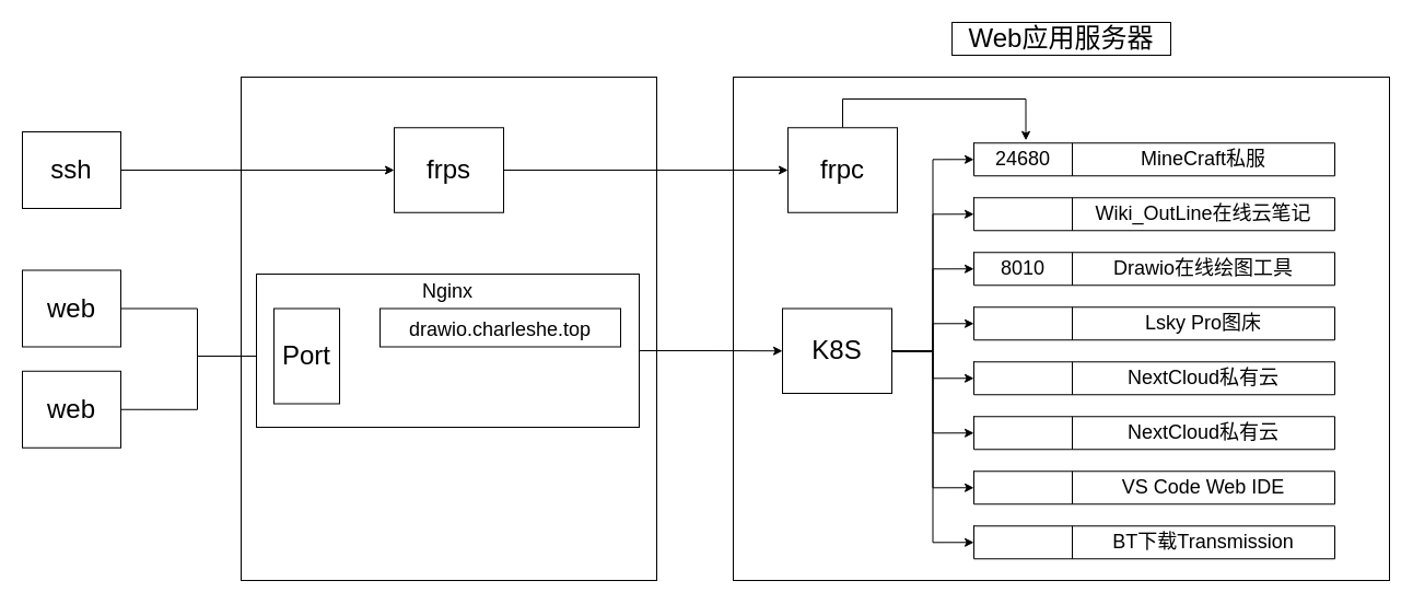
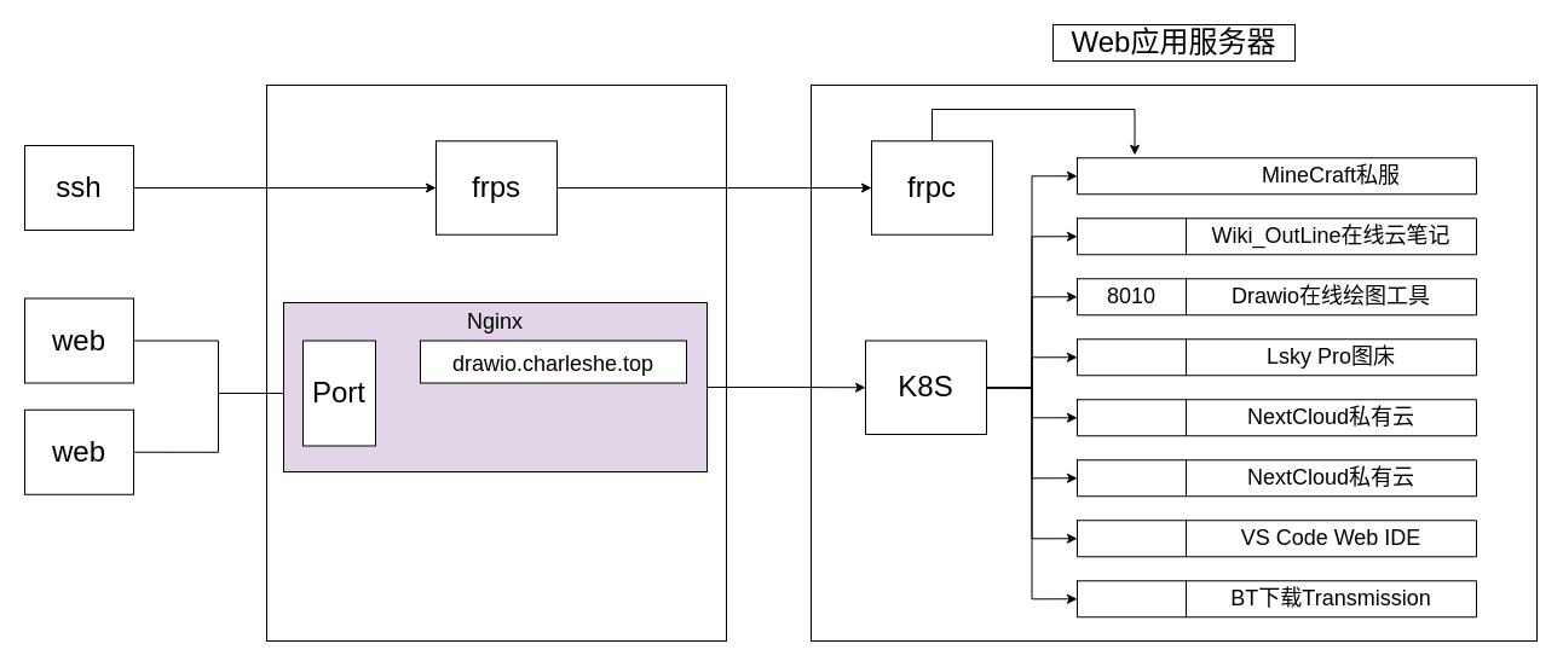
  <mxCell id="0" />
  <mxCell id="1" parent="0" />
  <mxCell id="2" value="" style="rounded=0;whiteSpace=wrap;html=1;fontSize=24;" vertex="1" parent="1"><mxGeometry x="220" y="70" width="380" height="460" as="geometry" /></mxCell>
  <mxCell id="3" value="`" style="rounded=0;whiteSpace=wrap;html=1;" vertex="1" parent="1"><mxGeometry x="670" y="70" width="600" height="460" as="geometry" /></mxCell>
  <mxCell id="4" value="" style="shape=table;startSize=0;container=1;collapsible=0;childLayout=tableLayout;fontSize=18;" parent="1" vertex="1"><mxGeometry x="890" y="180.25" width="330" height="30" as="geometry" /></mxCell>
  <mxCell id="5" value="" style="shape=partialRectangle;collapsible=0;dropTarget=0;pointerEvents=0;fillColor=none;top=0;left=0;bottom=0;right=0;points=[[0,0.5],[1,0.5]];portConstraint=eastwest;fontSize=18;" parent="4" vertex="1"><mxGeometry width="330" height="30" as="geometry" /></mxCell>
  <mxCell id="6" value="" style="shape=partialRectangle;html=1;whiteSpace=wrap;connectable=0;overflow=hidden;fillColor=none;top=0;left=0;bottom=0;right=0;pointerEvents=1;fontSize=18;" parent="5" vertex="1"><mxGeometry width="90" height="30" as="geometry"><mxRectangle width="90" height="30" as="alternateBounds" /></mxGeometry></mxCell>
  <mxCell id="7" value="Wiki_OutLine在线云笔记" style="shape=partialRectangle;html=1;whiteSpace=wrap;connectable=0;overflow=hidden;fillColor=none;top=0;left=0;bottom=0;right=0;pointerEvents=1;fontSize=18;" parent="5" vertex="1"><mxGeometry x="90" width="240" height="30" as="geometry"><mxRectangle width="240" height="30" as="alternateBounds" /></mxGeometry></mxCell>
  <mxCell id="8" value="" style="shape=table;startSize=0;container=1;collapsible=0;childLayout=tableLayout;fontSize=18;" parent="1" vertex="1"><mxGeometry x="890" y="130.25" width="330" height="30" as="geometry" /></mxCell>
  <mxCell id="9" value="" style="shape=partialRectangle;collapsible=0;dropTarget=0;pointerEvents=0;fillColor=none;top=0;left=0;bottom=0;right=0;points=[[0,0.5],[1,0.5]];portConstraint=eastwest;fontSize=18;" parent="8" vertex="1"><mxGeometry width="330" height="30" as="geometry" /></mxCell>
- <mxCell id="10" value="24680" style="shape=partialRectangle;html=1;whiteSpace=wrap;connectable=0;overflow=hidden;fillColor=none;top=0;left=0;bottom=0;right=0;pointerEvents=1;fontSize=18;" parent="9" vertex="1"><mxGeometry width="90" height="30" as="geometry"><mxRectangle width="90" height="30" as="alternateBounds" /></mxGeometry></mxCell>
  <mxCell id="11" value="MineCraft私服" style="shape=partialRectangle;html=1;whiteSpace=wrap;connectable=0;overflow=hidden;fillColor=none;top=0;left=0;bottom=0;right=0;pointerEvents=1;fontSize=18;" parent="9" vertex="1"><mxGeometry x="90" width="240" height="30" as="geometry"><mxRectangle width="240" height="30" as="alternateBounds" /></mxGeometry></mxCell>
  <mxCell id="12" value="" style="shape=table;startSize=0;container=1;collapsible=0;childLayout=tableLayout;fontSize=18;" parent="1" vertex="1"><mxGeometry x="890" y="230.25" width="330" height="30" as="geometry" /></mxCell>
  <mxCell id="13" value="" style="shape=partialRectangle;collapsible=0;dropTarget=0;pointerEvents=0;fillColor=none;top=0;left=0;bottom=0;right=0;points=[[0,0.5],[1,0.5]];portConstraint=eastwest;fontSize=18;" parent="12" vertex="1"><mxGeometry width="330" height="30" as="geometry" /></mxCell>
  <mxCell id="14" value="8010" style="shape=partialRectangle;html=1;whiteSpace=wrap;connectable=0;overflow=hidden;fillColor=none;top=0;left=0;bottom=0;right=0;pointerEvents=1;fontSize=18;" parent="13" vertex="1"><mxGeometry width="90" height="30" as="geometry"><mxRectangle width="90" height="30" as="alternateBounds" /></mxGeometry></mxCell>
  <mxCell id="15" value="Drawio在线绘图工具" style="shape=partialRectangle;html=1;whiteSpace=wrap;connectable=0;overflow=hidden;fillColor=none;top=0;left=0;bottom=0;right=0;pointerEvents=1;fontSize=18;" parent="13" vertex="1"><mxGeometry x="90" width="240" height="30" as="geometry"><mxRectangle width="240" height="30" as="alternateBounds" /></mxGeometry></mxCell>
  <mxCell id="16" value="" style="shape=table;startSize=0;container=1;collapsible=0;childLayout=tableLayout;fontSize=18;" parent="1" vertex="1"><mxGeometry x="890" y="330.25" width="330" height="30" as="geometry" /></mxCell>
  <mxCell id="17" value="" style="shape=partialRectangle;collapsible=0;dropTarget=0;pointerEvents=0;fillColor=none;top=0;left=0;bottom=0;right=0;points=[[0,0.5],[1,0.5]];portConstraint=eastwest;fontSize=18;" parent="16" vertex="1"><mxGeometry width="330" height="30" as="geometry" /></mxCell>
  <mxCell id="18" value="" style="shape=partialRectangle;html=1;whiteSpace=wrap;connectable=0;overflow=hidden;fillColor=none;top=0;left=0;bottom=0;right=0;pointerEvents=1;fontSize=18;" parent="17" vertex="1"><mxGeometry width="90" height="30" as="geometry"><mxRectangle width="90" height="30" as="alternateBounds" /></mxGeometry></mxCell>
  <mxCell id="19" value="NextCloud私有云" style="shape=partialRectangle;html=1;whiteSpace=wrap;connectable=0;overflow=hidden;fillColor=none;top=0;left=0;bottom=0;right=0;pointerEvents=1;fontSize=18;" parent="17" vertex="1"><mxGeometry x="90" width="240" height="30" as="geometry"><mxRectangle width="240" height="30" as="alternateBounds" /></mxGeometry></mxCell>
  <mxCell id="20" value="" style="shape=table;startSize=0;container=1;collapsible=0;childLayout=tableLayout;fontSize=18;" parent="1" vertex="1"><mxGeometry x="890" y="280.25" width="330" height="30" as="geometry" /></mxCell>
  <mxCell id="21" value="" style="shape=partialRectangle;collapsible=0;dropTarget=0;pointerEvents=0;fillColor=none;top=0;left=0;bottom=0;right=0;points=[[0,0.5],[1,0.5]];portConstraint=eastwest;fontSize=18;" parent="20" vertex="1"><mxGeometry width="330" height="30" as="geometry" /></mxCell>
  <mxCell id="22" value="" style="shape=partialRectangle;html=1;whiteSpace=wrap;connectable=0;overflow=hidden;fillColor=none;top=0;left=0;bottom=0;right=0;pointerEvents=1;fontSize=18;" parent="21" vertex="1"><mxGeometry width="90" height="30" as="geometry"><mxRectangle width="90" height="30" as="alternateBounds" /></mxGeometry></mxCell>
  <mxCell id="23" value="Lsky Pro图床" style="shape=partialRectangle;html=1;whiteSpace=wrap;connectable=0;overflow=hidden;fillColor=none;top=0;left=0;bottom=0;right=0;pointerEvents=1;fontSize=18;" parent="21" vertex="1"><mxGeometry x="90" width="240" height="30" as="geometry"><mxRectangle width="240" height="30" as="alternateBounds" /></mxGeometry></mxCell>
  <mxCell id="24" value="" style="shape=table;startSize=0;container=1;collapsible=0;childLayout=tableLayout;fontSize=18;" parent="1" vertex="1"><mxGeometry x="890" y="380.25" width="330" height="30" as="geometry" /></mxCell>
  <mxCell id="25" value="" style="shape=partialRectangle;collapsible=0;dropTarget=0;pointerEvents=0;fillColor=none;top=0;left=0;bottom=0;right=0;points=[[0,0.5],[1,0.5]];portConstraint=eastwest;fontSize=18;" parent="24" vertex="1"><mxGeometry width="330" height="30" as="geometry" /></mxCell>
  <mxCell id="26" value="" style="shape=partialRectangle;html=1;whiteSpace=wrap;connectable=0;overflow=hidden;fillColor=none;top=0;left=0;bottom=0;right=0;pointerEvents=1;fontSize=18;" parent="25" vertex="1"><mxGeometry width="90" height="30" as="geometry"><mxRectangle width="90" height="30" as="alternateBounds" /></mxGeometry></mxCell>
  <mxCell id="27" value="NextCloud私有云" style="shape=partialRectangle;html=1;whiteSpace=wrap;connectable=0;overflow=hidden;fillColor=none;top=0;left=0;bottom=0;right=0;pointerEvents=1;fontSize=18;" parent="25" vertex="1"><mxGeometry x="90" width="240" height="30" as="geometry"><mxRectangle width="240" height="30" as="alternateBounds" /></mxGeometry></mxCell>
  <mxCell id="28" value="" style="shape=table;startSize=0;container=1;collapsible=0;childLayout=tableLayout;fontSize=18;" parent="1" vertex="1"><mxGeometry x="890" y="430.25" width="330" height="30" as="geometry" /></mxCell>
  <mxCell id="29" value="" style="shape=partialRectangle;collapsible=0;dropTarget=0;pointerEvents=0;fillColor=none;top=0;left=0;bottom=0;right=0;points=[[0,0.5],[1,0.5]];portConstraint=eastwest;fontSize=18;" parent="28" vertex="1"><mxGeometry width="330" height="30" as="geometry" /></mxCell>
  <mxCell id="30" value="" style="shape=partialRectangle;html=1;whiteSpace=wrap;connectable=0;overflow=hidden;fillColor=none;top=0;left=0;bottom=0;right=0;pointerEvents=1;fontSize=18;" parent="29" vertex="1"><mxGeometry width="90" height="30" as="geometry"><mxRectangle width="90" height="30" as="alternateBounds" /></mxGeometry></mxCell>
  <mxCell id="31" value="VS Code Web IDE" style="shape=partialRectangle;html=1;whiteSpace=wrap;connectable=0;overflow=hidden;fillColor=none;top=0;left=0;bottom=0;right=0;pointerEvents=1;fontSize=18;" parent="29" vertex="1"><mxGeometry x="90" width="240" height="30" as="geometry"><mxRectangle width="240" height="30" as="alternateBounds" /></mxGeometry></mxCell>
  <mxCell id="32" value="" style="shape=table;startSize=0;container=1;collapsible=0;childLayout=tableLayout;fontSize=18;" parent="1" vertex="1"><mxGeometry x="890" y="480.25" width="330" height="30" as="geometry" /></mxCell>
  <mxCell id="33" value="" style="shape=partialRectangle;collapsible=0;dropTarget=0;pointerEvents=0;fillColor=none;top=0;left=0;bottom=0;right=0;points=[[0,0.5],[1,0.5]];portConstraint=eastwest;fontSize=18;" parent="32" vertex="1"><mxGeometry width="330" height="30" as="geometry" /></mxCell>
  <mxCell id="34" value="" style="shape=partialRectangle;html=1;whiteSpace=wrap;connectable=0;overflow=hidden;fillColor=none;top=0;left=0;bottom=0;right=0;pointerEvents=1;fontSize=18;" parent="33" vertex="1"><mxGeometry width="90" height="30" as="geometry"><mxRectangle width="90" height="30" as="alternateBounds" /></mxGeometry></mxCell>
  <mxCell id="35" value="BT下载Transmission" style="shape=partialRectangle;html=1;whiteSpace=wrap;connectable=0;overflow=hidden;fillColor=none;top=0;left=0;bottom=0;right=0;pointerEvents=1;fontSize=18;" parent="33" vertex="1"><mxGeometry x="90" width="240" height="30" as="geometry"><mxRectangle width="240" height="30" as="alternateBounds" /></mxGeometry></mxCell>
  <mxCell id="36" style="edgeStyle=orthogonalEdgeStyle;rounded=0;orthogonalLoop=1;jettySize=auto;html=1;exitX=1;exitY=0.5;exitDx=0;exitDy=0;entryX=0;entryY=0.5;entryDx=0;entryDy=0;fontSize=24;" edge="1" parent="1" source="44" target="9"><mxGeometry relative="1" as="geometry" /></mxCell>
  <mxCell id="37" style="edgeStyle=orthogonalEdgeStyle;rounded=0;orthogonalLoop=1;jettySize=auto;html=1;exitX=1;exitY=0.5;exitDx=0;exitDy=0;entryX=0;entryY=0.5;entryDx=0;entryDy=0;fontSize=24;" edge="1" parent="1" source="44" target="5"><mxGeometry relative="1" as="geometry" /></mxCell>
  <mxCell id="38" style="edgeStyle=orthogonalEdgeStyle;rounded=0;orthogonalLoop=1;jettySize=auto;html=1;exitX=1;exitY=0.5;exitDx=0;exitDy=0;entryX=0;entryY=0.5;entryDx=0;entryDy=0;fontSize=24;" edge="1" parent="1" source="44" target="13"><mxGeometry relative="1" as="geometry" /></mxCell>
  <mxCell id="39" style="edgeStyle=orthogonalEdgeStyle;rounded=0;orthogonalLoop=1;jettySize=auto;html=1;exitX=1;exitY=0.5;exitDx=0;exitDy=0;entryX=0;entryY=0.5;entryDx=0;entryDy=0;fontSize=24;" edge="1" parent="1" source="44" target="21"><mxGeometry relative="1" as="geometry" /></mxCell>
  <mxCell id="40" style="edgeStyle=orthogonalEdgeStyle;rounded=0;orthogonalLoop=1;jettySize=auto;html=1;exitX=1;exitY=0.5;exitDx=0;exitDy=0;entryX=0;entryY=0.5;entryDx=0;entryDy=0;fontSize=24;" edge="1" parent="1" source="44" target="17"><mxGeometry relative="1" as="geometry" /></mxCell>
  <mxCell id="41" style="edgeStyle=orthogonalEdgeStyle;rounded=0;orthogonalLoop=1;jettySize=auto;html=1;exitX=1;exitY=0.5;exitDx=0;exitDy=0;entryX=0;entryY=0.5;entryDx=0;entryDy=0;fontSize=24;" edge="1" parent="1" source="44" target="25"><mxGeometry relative="1" as="geometry" /></mxCell>
  <mxCell id="42" style="edgeStyle=orthogonalEdgeStyle;rounded=0;orthogonalLoop=1;jettySize=auto;html=1;exitX=1;exitY=0.5;exitDx=0;exitDy=0;entryX=0;entryY=0.5;entryDx=0;entryDy=0;fontSize=24;" edge="1" parent="1" source="44" target="29"><mxGeometry relative="1" as="geometry" /></mxCell>
  <mxCell id="43" style="edgeStyle=orthogonalEdgeStyle;rounded=0;orthogonalLoop=1;jettySize=auto;html=1;exitX=1;exitY=0.5;exitDx=0;exitDy=0;entryX=0;entryY=0.5;entryDx=0;entryDy=0;fontSize=24;" edge="1" parent="1" source="44" target="33"><mxGeometry relative="1" as="geometry" /></mxCell>
  <mxCell id="44" value="&lt;font style=&quot;font-size: 24px&quot;&gt;K8S&lt;/font&gt;" style="rounded=0;whiteSpace=wrap;html=1;" vertex="1" parent="1"><mxGeometry x="715" y="281.5" width="100" height="77.5" as="geometry" /></mxCell>
  <mxCell id="45" style="edgeStyle=orthogonalEdgeStyle;rounded=0;orthogonalLoop=1;jettySize=auto;html=1;exitX=1;exitY=0.5;exitDx=0;exitDy=0;entryX=0;entryY=0.5;entryDx=0;entryDy=0;fontSize=24;" edge="1" parent="1" source="46" target="54"><mxGeometry relative="1" as="geometry" /></mxCell>
  <mxCell id="46" value="web" style="rounded=0;whiteSpace=wrap;html=1;fontSize=24;" vertex="1" parent="1"><mxGeometry x="20" y="338.75" width="90" height="70" as="geometry" /></mxCell>
  <mxCell id="47" value="&lt;font style=&quot;font-size: 24px&quot;&gt;Web应用服务器&lt;/font&gt;" style="rounded=0;whiteSpace=wrap;html=1;" vertex="1" parent="1"><mxGeometry x="870" y="20" width="200" height="30" as="geometry" /></mxCell>
  <mxCell id="48" style="edgeStyle=orthogonalEdgeStyle;rounded=0;orthogonalLoop=1;jettySize=auto;html=1;exitX=1;exitY=0.5;exitDx=0;exitDy=0;entryX=0;entryY=0.5;entryDx=0;entryDy=0;fontSize=24;" edge="1" parent="1" source="49" target="54"><mxGeometry relative="1" as="geometry" /></mxCell>
  <mxCell id="49" value="web" style="rounded=0;whiteSpace=wrap;html=1;fontSize=24;" vertex="1" parent="1"><mxGeometry x="20" y="246.5" width="90" height="70" as="geometry" /></mxCell>
  <mxCell id="50" style="edgeStyle=orthogonalEdgeStyle;rounded=0;orthogonalLoop=1;jettySize=auto;html=1;exitX=1;exitY=0.5;exitDx=0;exitDy=0;entryX=0;entryY=0.5;entryDx=0;entryDy=0;fontSize=18;" edge="1" parent="1" source="54" target="53"><mxGeometry relative="1" as="geometry" /></mxCell>
  <mxCell id="51" style="edgeStyle=orthogonalEdgeStyle;rounded=0;orthogonalLoop=1;jettySize=auto;html=1;exitX=1;exitY=0.5;exitDx=0;exitDy=0;entryX=0;entryY=0.5;entryDx=0;entryDy=0;fontSize=18;" edge="1" parent="1" source="52" target="44"><mxGeometry relative="1" as="geometry" /></mxCell>
- <mxCell id="52" value="Nginx&lt;br&gt;&lt;br&gt;&lt;br&gt;&lt;br&gt;&lt;br&gt;&lt;br&gt;" style="rounded=0;whiteSpace=wrap;html=1;fontSize=18;" vertex="1" parent="1"><mxGeometry x="234" y="250" width="350" height="140" as="geometry" /></mxCell>
+ <mxCell id="52" value="Nginx&lt;br&gt;&lt;br&gt;&lt;br&gt;&lt;br&gt;&lt;br&gt;&lt;br&gt;" style="rounded=0;whiteSpace=wrap;html=1;fontSize=18;fillColor=#e1d5e7;" vertex="1" parent="1"><mxGeometry x="234" y="250" width="350" height="140" as="geometry" /></mxCell>
  <mxCell id="53" value="&lt;font style=&quot;font-size: 18px&quot;&gt;drawio.charleshe.top&lt;/font&gt;" style="rounded=0;whiteSpace=wrap;html=1;fontSize=24;" vertex="1" parent="1"><mxGeometry x="347" y="281.5" width="220" height="35" as="geometry" /></mxCell>
  <mxCell id="54" value="Port" style="rounded=0;whiteSpace=wrap;html=1;fontSize=24;" vertex="1" parent="1"><mxGeometry x="250" y="281.5" width="60" height="87" as="geometry" /></mxCell>
  <mxCell id="55" style="edgeStyle=orthogonalEdgeStyle;rounded=0;orthogonalLoop=1;jettySize=auto;html=1;exitX=1;exitY=0.5;exitDx=0;exitDy=0;entryX=0;entryY=0.5;entryDx=0;entryDy=0;fontSize=18;" edge="1" parent="1" source="56" target="58"><mxGeometry relative="1" as="geometry" /></mxCell>
  <mxCell id="56" value="ssh" style="rounded=0;whiteSpace=wrap;html=1;fontSize=24;" vertex="1" parent="1"><mxGeometry x="20" y="120" width="90" height="70" as="geometry" /></mxCell>
  <mxCell id="57" style="edgeStyle=orthogonalEdgeStyle;rounded=0;orthogonalLoop=1;jettySize=auto;html=1;exitX=1;exitY=0.5;exitDx=0;exitDy=0;entryX=0;entryY=0.5;entryDx=0;entryDy=0;fontSize=18;" edge="1" parent="1" source="58" target="60"><mxGeometry relative="1" as="geometry" /></mxCell>
  <mxCell id="58" value="&lt;font style=&quot;font-size: 24px&quot;&gt;frps&lt;/font&gt;" style="rounded=0;whiteSpace=wrap;html=1;" vertex="1" parent="1"><mxGeometry x="360" y="116.25" width="100" height="77.5" as="geometry" /></mxCell>
  <mxCell id="59" style="edgeStyle=orthogonalEdgeStyle;rounded=0;orthogonalLoop=1;jettySize=auto;html=1;exitX=0.5;exitY=0;exitDx=0;exitDy=0;entryX=0.144;entryY=-0.081;entryDx=0;entryDy=0;fontSize=18;entryPerimeter=0;" edge="1" parent="1" source="60" target="9"><mxGeometry relative="1" as="geometry"><Array as="points"><mxPoint x="770" y="90" /><mxPoint x="937" y="90" /></Array></mxGeometry></mxCell>
  <mxCell id="60" value="&lt;font style=&quot;font-size: 24px&quot;&gt;frpc&lt;br&gt;&lt;/font&gt;" style="rounded=0;whiteSpace=wrap;html=1;" vertex="1" parent="1"><mxGeometry x="720" y="116.25" width="100" height="77.5" as="geometry" /></mxCell>
